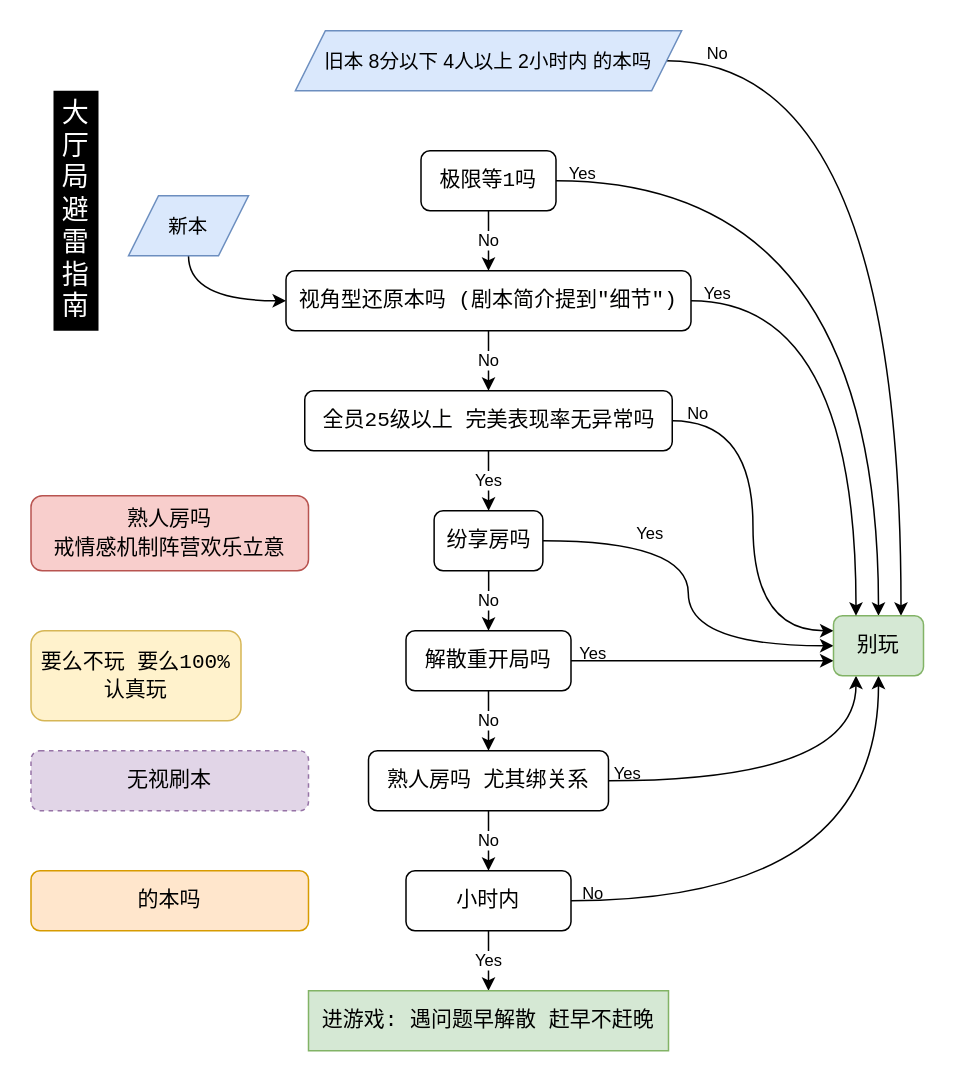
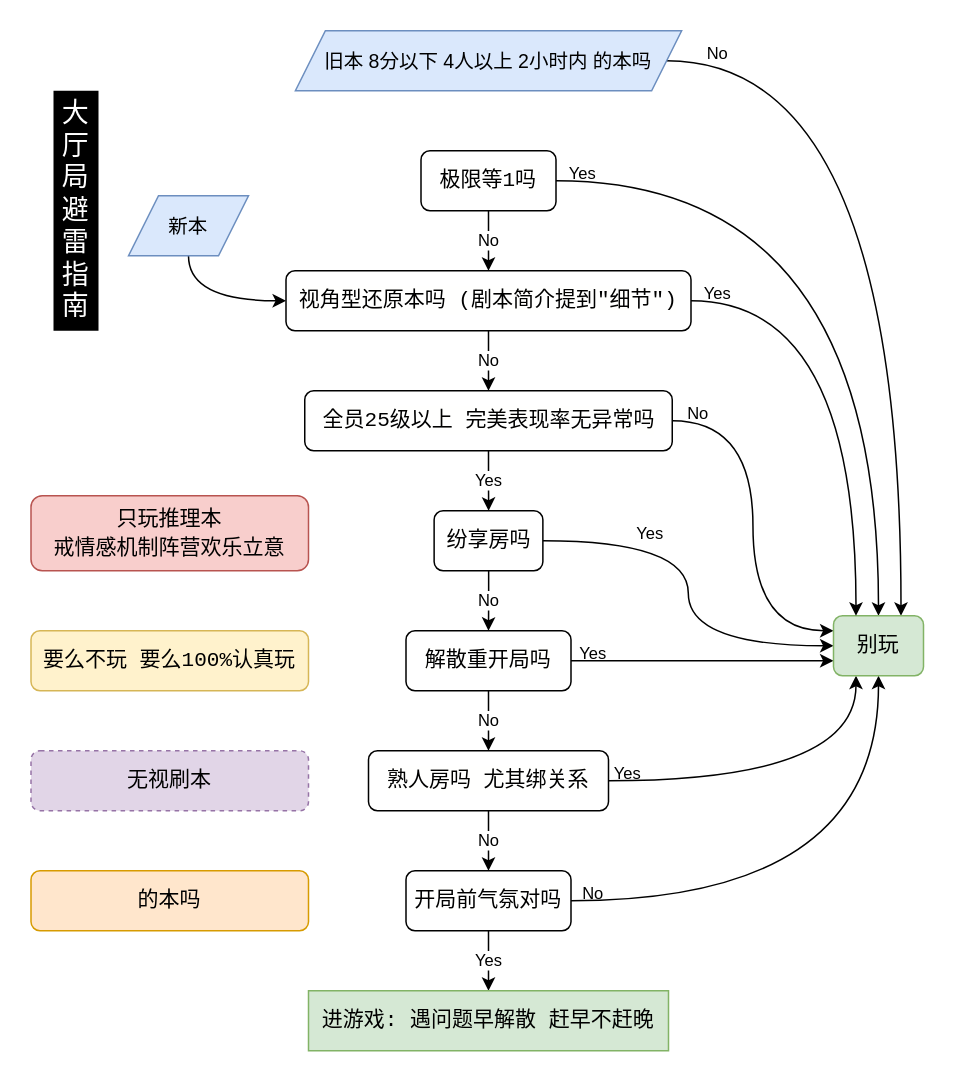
  <mxCell id="0" />
  <mxCell id="1" parent="0" />
  <mxCell id="2" value="No" style="edgeStyle=orthogonalEdgeStyle;rounded=0;orthogonalLoop=1;jettySize=auto;html=1;" parent="1" source="4" target="16" edge="1"><mxGeometry relative="1" as="geometry" /></mxCell>
  <mxCell id="3" style="edgeStyle=orthogonalEdgeStyle;shape=connector;curved=1;rounded=0;orthogonalLoop=1;jettySize=auto;html=1;entryX=0;entryY=0.75;entryDx=0;entryDy=0;labelBackgroundColor=default;strokeColor=default;fontFamily=Helvetica;fontSize=11;fontColor=default;endArrow=classic;" parent="1" source="4" target="25" edge="1"><mxGeometry relative="1" as="geometry" /></mxCell>
  <mxCell id="4" value="&lt;div style=&quot;background-color: rgb(255, 255, 254); font-family: Consolas, &amp;quot;Courier New&amp;quot;, monospace; font-size: 14px; line-height: 19px;&quot;&gt;解散重开局吗&lt;/div&gt;" style="rounded=1;whiteSpace=wrap;html=1;fontSize=12;glass=0;strokeWidth=1;shadow=0;" parent="1" vertex="1"><mxGeometry x="270" y="420" width="110" height="40" as="geometry" /></mxCell>
  <mxCell id="5" value="No" style="edgeStyle=orthogonalEdgeStyle;rounded=0;orthogonalLoop=1;jettySize=auto;html=1;" parent="1" source="7" target="4" edge="1"><mxGeometry relative="1" as="geometry" /></mxCell>
  <mxCell id="6" style="edgeStyle=orthogonalEdgeStyle;shape=connector;curved=1;rounded=0;orthogonalLoop=1;jettySize=auto;html=1;entryX=0;entryY=0.5;entryDx=0;entryDy=0;labelBackgroundColor=default;strokeColor=default;fontFamily=Helvetica;fontSize=11;fontColor=default;endArrow=classic;" parent="1" source="7" target="25" edge="1"><mxGeometry relative="1" as="geometry" /></mxCell>
  <mxCell id="7" value="&lt;div style=&quot;background-color: rgb(255, 255, 254); font-family: Consolas, &amp;quot;Courier New&amp;quot;, monospace; font-size: 14px; line-height: 19px;&quot;&gt;纷享房吗&lt;/div&gt;" style="rounded=1;whiteSpace=wrap;html=1;fontSize=12;glass=0;strokeWidth=1;shadow=0;" parent="1" vertex="1"><mxGeometry x="288.75" y="340" width="72.5" height="40" as="geometry" /></mxCell>
  <mxCell id="8" value="No" style="edgeStyle=orthogonalEdgeStyle;rounded=0;orthogonalLoop=1;jettySize=auto;html=1;" parent="1" source="10" target="40" edge="1"><mxGeometry relative="1" as="geometry"><mxPoint x="205" y="130" as="targetPoint" /></mxGeometry></mxCell>
  <mxCell id="9" value="" style="edgeStyle=orthogonalEdgeStyle;rounded=0;orthogonalLoop=1;jettySize=auto;html=1;curved=1;entryX=0.5;entryY=0;entryDx=0;entryDy=0;labelBorderColor=none;labelBackgroundColor=default;fontColor=default;" parent="1" source="10" target="25" edge="1"><mxGeometry relative="1" as="geometry"><mxPoint x="535" y="380" as="targetPoint" /></mxGeometry></mxCell>
  <mxCell id="10" value="&lt;div style=&quot;background-color: rgb(255, 255, 254); font-family: Consolas, &amp;quot;Courier New&amp;quot;, monospace; font-size: 14px; line-height: 19px;&quot;&gt;极限等1吗&lt;/div&gt;" style="rounded=1;whiteSpace=wrap;html=1;" parent="1" vertex="1"><mxGeometry x="280" y="100" width="90" height="40" as="geometry" /></mxCell>
  <mxCell id="11" value="Yes" style="edgeStyle=orthogonalEdgeStyle;rounded=0;orthogonalLoop=1;jettySize=auto;html=1;" parent="1" source="13" target="7" edge="1"><mxGeometry relative="1" as="geometry" /></mxCell>
  <mxCell id="12" style="edgeStyle=orthogonalEdgeStyle;shape=connector;curved=1;rounded=0;orthogonalLoop=1;jettySize=auto;html=1;entryX=0;entryY=0.25;entryDx=0;entryDy=0;labelBackgroundColor=default;strokeColor=default;fontFamily=Helvetica;fontSize=11;fontColor=default;endArrow=classic;" parent="1" source="13" target="25" edge="1"><mxGeometry relative="1" as="geometry" /></mxCell>
  <mxCell id="13" value="&lt;div style=&quot;background-color: rgb(255, 255, 254); font-family: Consolas, &amp;quot;Courier New&amp;quot;, monospace; font-size: 14px; line-height: 19px;&quot;&gt;全员25级以上 完美表现率无异常吗&lt;/div&gt;" style="rounded=1;whiteSpace=wrap;html=1;" parent="1" vertex="1"><mxGeometry x="202.5" y="260" width="245" height="40" as="geometry" /></mxCell>
  <mxCell id="14" value="No" style="edgeStyle=orthogonalEdgeStyle;rounded=0;orthogonalLoop=1;jettySize=auto;html=1;" parent="1" source="16" target="19" edge="1"><mxGeometry relative="1" as="geometry" /></mxCell>
  <mxCell id="15" style="edgeStyle=orthogonalEdgeStyle;shape=connector;curved=1;rounded=0;orthogonalLoop=1;jettySize=auto;html=1;entryX=0.25;entryY=1;entryDx=0;entryDy=0;labelBackgroundColor=default;strokeColor=default;fontFamily=Helvetica;fontSize=11;fontColor=default;endArrow=classic;" parent="1" source="16" target="25" edge="1"><mxGeometry relative="1" as="geometry" /></mxCell>
  <mxCell id="16" value="&lt;div style=&quot;background-color: rgb(255, 255, 254); font-family: Consolas, &amp;quot;Courier New&amp;quot;, monospace; font-size: 14px; line-height: 19px;&quot;&gt;熟人房吗 尤其绑关系&lt;/div&gt;" style="rounded=1;whiteSpace=wrap;html=1;" parent="1" vertex="1"><mxGeometry x="245" y="500" width="160" height="40" as="geometry" /></mxCell>
  <mxCell id="17" value="Yes" style="edgeStyle=orthogonalEdgeStyle;rounded=0;orthogonalLoop=1;jettySize=auto;html=1;" parent="1" source="19" target="20" edge="1"><mxGeometry relative="1" as="geometry" /></mxCell>
  <mxCell id="18" style="edgeStyle=orthogonalEdgeStyle;shape=connector;curved=1;rounded=0;orthogonalLoop=1;jettySize=auto;html=1;labelBackgroundColor=default;strokeColor=default;fontFamily=Helvetica;fontSize=11;fontColor=default;endArrow=classic;" parent="1" source="19" target="25" edge="1"><mxGeometry relative="1" as="geometry" /></mxCell>
- <mxCell id="19" value="&lt;div style=&quot;background-color: rgb(255, 255, 254); font-family: Consolas, &amp;quot;Courier New&amp;quot;, monospace; font-size: 14px; line-height: 19px;&quot;&gt;小时内&lt;/div&gt;" style="rounded=1;whiteSpace=wrap;html=1;" parent="1" vertex="1"><mxGeometry x="270" y="580" width="110" height="40" as="geometry" /></mxCell>
+ <mxCell id="19" value="&lt;div style=&quot;background-color: rgb(255, 255, 254); font-family: Consolas, &amp;quot;Courier New&amp;quot;, monospace; font-size: 14px; line-height: 19px;&quot;&gt;开局前气氛对吗&lt;/div&gt;" style="rounded=1;whiteSpace=wrap;html=1;" parent="1" vertex="1"><mxGeometry x="270" y="580" width="110" height="40" as="geometry" /></mxCell>
  <mxCell id="20" value="&lt;div style=&quot;font-family: Consolas, &amp;quot;Courier New&amp;quot;, monospace; font-size: 14px; line-height: 19px;&quot;&gt;进游戏: 遇问题早解散 赶早不赶晚&lt;/div&gt;" style="whiteSpace=wrap;html=1;fillColor=#d5e8d4;strokeColor=#82b366;labelBackgroundColor=none;rounded=0;" parent="1" vertex="1"><mxGeometry x="205" y="660" width="240" height="40" as="geometry" /></mxCell>
  <mxCell id="21" value="" style="edgeStyle=orthogonalEdgeStyle;rounded=0;orthogonalLoop=1;jettySize=auto;html=1;curved=1;entryX=0.75;entryY=0;entryDx=0;entryDy=0;" parent="1" source="22" target="25" edge="1"><mxGeometry relative="1" as="geometry" /></mxCell>
  <mxCell id="22" value="旧本 8分以下 4人以上 2小时内 的本吗" style="shape=parallelogram;perimeter=parallelogramPerimeter;whiteSpace=wrap;html=1;fixedSize=1;fontSize=13;fillColor=#dae8fc;strokeColor=#6c8ebf;" parent="1" vertex="1"><mxGeometry x="196.25" width="257.5" height="40" as="geometry" y="20" /></mxCell>
  <mxCell id="23" style="edgeStyle=orthogonalEdgeStyle;rounded=0;orthogonalLoop=1;jettySize=auto;html=1;entryX=0;entryY=0.5;entryDx=0;entryDy=0;curved=1;exitX=0.5;exitY=1;exitDx=0;exitDy=0;" parent="1" source="24" target="40" edge="1"><mxGeometry relative="1" as="geometry" /></mxCell>
  <mxCell id="24" value="新本" style="shape=parallelogram;perimeter=parallelogramPerimeter;whiteSpace=wrap;html=1;fixedSize=1;fontSize=13;fillColor=#dae8fc;strokeColor=#6c8ebf;" parent="1" vertex="1"><mxGeometry x="85" y="130" width="80" height="40" as="geometry" /></mxCell>
  <mxCell id="25" value="&lt;div style=&quot;font-family: Consolas, &amp;quot;Courier New&amp;quot;, monospace; font-size: 14px; line-height: 19px;&quot;&gt;别玩&lt;/div&gt;" style="rounded=1;whiteSpace=wrap;html=1;fontSize=12;glass=0;strokeWidth=1;shadow=0;fillColor=#d5e8d4;strokeColor=#82b366;labelBackgroundColor=none;" parent="1" vertex="1"><mxGeometry x="555" y="410" width="60" height="40" as="geometry" /></mxCell>
  <mxCell id="26" value="No" style="text;html=1;strokeColor=none;fillColor=none;align=center;verticalAlign=middle;whiteSpace=wrap;rounded=0;fontSize=11;fontFamily=Helvetica;fontColor=default;" parent="1" vertex="1"><mxGeometry x="447.5" width="60" height="30" as="geometry" y="20" /></mxCell>
  <mxCell id="27" value="Yes" style="text;html=1;strokeColor=none;fillColor=none;align=center;verticalAlign=middle;whiteSpace=wrap;rounded=0;fontSize=11;fontFamily=Helvetica;fontColor=default;" parent="1" vertex="1"><mxGeometry x="357.5" y="100" width="60" height="30" as="geometry" /></mxCell>
  <mxCell id="28" value="No" style="text;html=1;strokeColor=none;fillColor=none;align=center;verticalAlign=middle;whiteSpace=wrap;rounded=0;fontSize=11;fontFamily=Helvetica;fontColor=default;" parent="1" vertex="1"><mxGeometry x="435" y="260" width="60" height="30" as="geometry" /></mxCell>
  <mxCell id="29" value="Yes" style="text;html=1;strokeColor=none;fillColor=none;align=center;verticalAlign=middle;whiteSpace=wrap;rounded=0;fontSize=11;fontFamily=Helvetica;fontColor=default;" parent="1" vertex="1"><mxGeometry x="402.5" y="340" width="60" height="30" as="geometry" /></mxCell>
  <mxCell id="30" value="Yes" style="text;html=1;strokeColor=none;fillColor=none;align=center;verticalAlign=middle;whiteSpace=wrap;rounded=0;fontSize=11;fontFamily=Helvetica;fontColor=default;" parent="1" vertex="1"><mxGeometry x="365" y="420" width="60" height="30" as="geometry" /></mxCell>
  <mxCell id="31" value="Yes" style="text;html=1;strokeColor=none;fillColor=none;align=center;verticalAlign=middle;whiteSpace=wrap;rounded=0;fontSize=11;fontFamily=Helvetica;fontColor=default;" parent="1" vertex="1"><mxGeometry x="387.5" y="500" width="60" height="30" as="geometry" /></mxCell>
  <mxCell id="32" value="No" style="text;html=1;strokeColor=none;fillColor=none;align=center;verticalAlign=middle;whiteSpace=wrap;rounded=0;fontSize=11;fontFamily=Helvetica;fontColor=default;" parent="1" vertex="1"><mxGeometry x="365" y="580" width="60" height="30" as="geometry" /></mxCell>
- <mxCell id="33" value="&lt;div style=&quot;line-height: 19px; font-size: 14px; font-family: Consolas, &amp;quot;Courier New&amp;quot;, monospace;&quot;&gt;&lt;font face=&quot;Consolas, Courier New, monospace&quot;&gt;要么不玩 要么100%认真玩&lt;/font&gt;&lt;br&gt;&lt;/div&gt;" style="rounded=1;whiteSpace=wrap;html=1;fontSize=12;glass=0;strokeWidth=1;shadow=0;fillColor=#fff2cc;strokeColor=#d6b656;labelBackgroundColor=none;labelBorderColor=none;" parent="1" vertex="1"><mxGeometry x="20" y="420" width="140" height="60" as="geometry" /></mxCell>
+ <mxCell id="33" value="&lt;div style=&quot;line-height: 19px; font-size: 14px; font-family: Consolas, &amp;quot;Courier New&amp;quot;, monospace;&quot;&gt;&lt;font face=&quot;Consolas, Courier New, monospace&quot;&gt;要么不玩 要么100%认真玩&lt;/font&gt;&lt;br&gt;&lt;/div&gt;" style="rounded=1;whiteSpace=wrap;html=1;fontSize=12;glass=0;strokeWidth=1;shadow=0;fillColor=#fff2cc;strokeColor=#d6b656;labelBackgroundColor=none;labelBorderColor=none;" parent="1" vertex="1"><mxGeometry x="20" y="420" width="185" height="40" as="geometry" /></mxCell>
  <mxCell id="34" value="&lt;div style=&quot;font-family: Consolas, &amp;quot;Courier New&amp;quot;, monospace; font-size: 14px; line-height: 19px;&quot;&gt;无视刷本&lt;/div&gt;" style="rounded=1;whiteSpace=wrap;html=1;fontSize=12;glass=0;strokeWidth=1;shadow=0;fillColor=#e1d5e7;strokeColor=#9673a6;labelBackgroundColor=none;labelBorderColor=none;dashed=1;" parent="1" vertex="1"><mxGeometry x="20" y="500" width="185" height="40" as="geometry" /></mxCell>
  <mxCell id="35" value="&lt;div style=&quot;font-family: Consolas, &amp;quot;Courier New&amp;quot;, monospace; font-size: 14px; line-height: 19px;&quot;&gt;的本吗&lt;br&gt;&lt;/div&gt;" style="rounded=1;whiteSpace=wrap;html=1;fontSize=12;glass=0;strokeWidth=1;shadow=0;fillColor=#ffe6cc;strokeColor=#d79b00;labelBackgroundColor=none;labelBorderColor=none;" parent="1" vertex="1"><mxGeometry x="20" y="580" width="185" height="40" as="geometry" /></mxCell>
- <mxCell id="36" value="&lt;div style=&quot;line-height: 19px; font-size: 14px; font-family: Consolas, &amp;quot;Courier New&amp;quot;, monospace;&quot;&gt;&lt;font face=&quot;Consolas, Courier New, monospace&quot;&gt;熟人房吗&lt;/font&gt;&lt;br&gt;&lt;/div&gt;&lt;div style=&quot;line-height: 19px; font-size: 14px; font-family: Consolas, &amp;quot;Courier New&amp;quot;, monospace;&quot;&gt;&lt;font style=&quot;&quot; face=&quot;Consolas, Courier New, monospace&quot;&gt;戒情感机制阵营欢乐立意&lt;br&gt;&lt;/font&gt;&lt;/div&gt;" style="rounded=1;whiteSpace=wrap;html=1;fontSize=12;glass=0;strokeWidth=1;shadow=0;fillColor=#f8cecc;strokeColor=#b85450;labelBackgroundColor=none;labelBorderColor=none;" parent="1" vertex="1"><mxGeometry x="20" y="330" width="185" height="50" as="geometry" /></mxCell>
+ <mxCell id="36" value="&lt;div style=&quot;line-height: 19px; font-size: 14px; font-family: Consolas, &amp;quot;Courier New&amp;quot;, monospace;&quot;&gt;&lt;font face=&quot;Consolas, Courier New, monospace&quot;&gt;只玩推理本&lt;/font&gt;&lt;br&gt;&lt;/div&gt;&lt;div style=&quot;line-height: 19px; font-size: 14px; font-family: Consolas, &amp;quot;Courier New&amp;quot;, monospace;&quot;&gt;&lt;font style=&quot;&quot; face=&quot;Consolas, Courier New, monospace&quot;&gt;戒情感机制阵营欢乐立意&lt;br&gt;&lt;/font&gt;&lt;/div&gt;" style="rounded=1;whiteSpace=wrap;html=1;fontSize=12;glass=0;strokeWidth=1;shadow=0;fillColor=#f8cecc;strokeColor=#b85450;labelBackgroundColor=none;labelBorderColor=none;" parent="1" vertex="1"><mxGeometry x="20" y="330" width="185" height="50" as="geometry" /></mxCell>
  <mxCell id="37" value="大厅局避雷指南" style="text;strokeColor=none;fillColor=#000000;align=center;verticalAlign=middle;whiteSpace=wrap;rounded=0;fontSize=18;labelBackgroundColor=none;labelBorderColor=none;html=1;fontColor=#FFFFFF;" vertex="1" parent="1"><mxGeometry x="35" y="60" width="30" height="160" as="geometry" /></mxCell>
  <mxCell id="38" value="No" style="edgeStyle=orthogonalEdgeStyle;rounded=0;orthogonalLoop=1;jettySize=auto;html=1;" edge="1" parent="1" source="40" target="13"><mxGeometry relative="1" as="geometry" /></mxCell>
  <mxCell id="39" style="edgeStyle=orthogonalEdgeStyle;rounded=0;orthogonalLoop=1;jettySize=auto;html=1;entryX=0.25;entryY=0;entryDx=0;entryDy=0;curved=1;" edge="1" parent="1" source="40" target="25"><mxGeometry relative="1" as="geometry" /></mxCell>
  <mxCell id="40" value="&lt;div style=&quot;background-color: rgb(255, 255, 254); font-family: Consolas, &amp;quot;Courier New&amp;quot;, monospace; font-size: 14px; line-height: 19px;&quot;&gt;视角型还原本吗 (剧本简介提到&quot;细节&quot;)&lt;/div&gt;" style="rounded=1;whiteSpace=wrap;html=1;" vertex="1" parent="1"><mxGeometry x="190" y="180" width="270" height="40" as="geometry" /></mxCell>
  <mxCell id="41" value="Yes" style="text;html=1;strokeColor=none;fillColor=none;align=center;verticalAlign=middle;whiteSpace=wrap;rounded=0;fontSize=11;fontFamily=Helvetica;fontColor=default;" vertex="1" parent="1"><mxGeometry x="447.5" y="180" width="60" height="30" as="geometry" /></mxCell>
